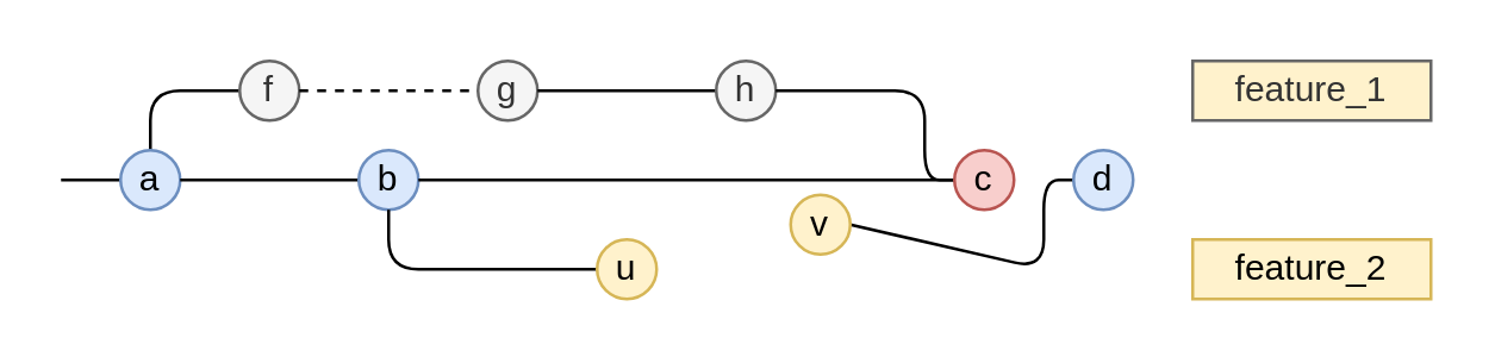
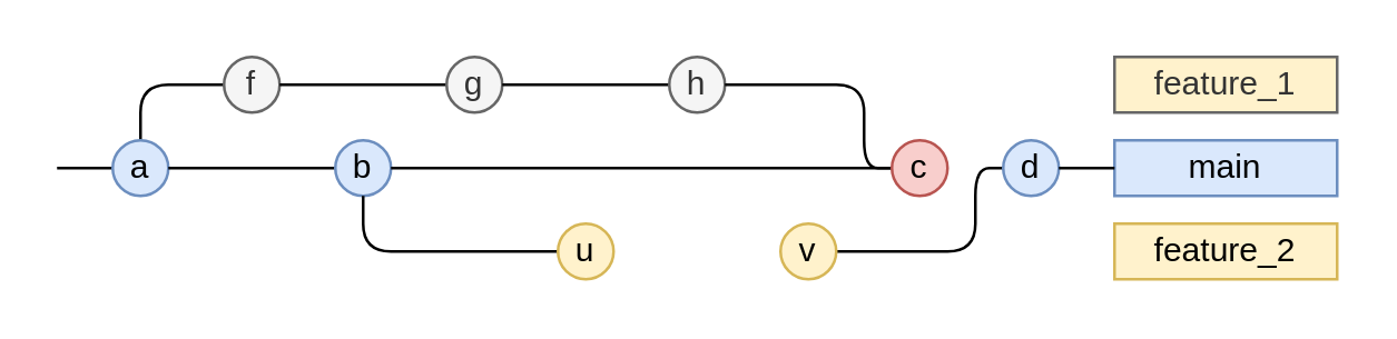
  <mxCell id="0" />
  <mxCell id="1" parent="0" />
  <mxCell id="2" value="feature_1" style="rounded=0;whiteSpace=wrap;html=1;fillColor=#fff2cc;strokeColor=#666666;fontColor=#333333;" parent="1" vertex="1"><mxGeometry x="400" y="20" width="80" height="20" as="geometry" /></mxCell>
  <mxCell id="3" value="" style="endArrow=none;html=1;rounded=1;exitX=0.5;exitY=0;exitDx=0;exitDy=0;entryX=0;entryY=0.5;entryDx=0;entryDy=0;" edge="1" parent="1" source="11" target="4"><mxGeometry width="50" height="50" relative="1" as="geometry"><mxPoint x="50" y="70" as="sourcePoint" /><mxPoint x="80" y="30" as="targetPoint" /><Array as="points"><mxPoint x="50" y="30" /></Array></mxGeometry></mxCell>
  <mxCell id="4" value="f" style="ellipse;whiteSpace=wrap;html=1;fillColor=#f5f5f5;strokeColor=#666666;fontColor=#333333;" vertex="1" parent="1"><mxGeometry x="80" y="20" width="20" height="20" as="geometry" /></mxCell>
- <mxCell id="5" value="" style="endArrow=none;html=1;rounded=1;exitX=1;exitY=0.5;exitDx=0;exitDy=0;entryX=0;entryY=0.5;entryDx=0;entryDy=0;dashed=1;" edge="1" parent="1" source="4" target="6"><mxGeometry width="50" height="50" relative="1" as="geometry"><mxPoint x="100" y="30" as="sourcePoint" /><mxPoint x="160" y="30" as="targetPoint" /></mxGeometry></mxCell>
+ <mxCell id="5" value="" style="endArrow=none;html=1;rounded=1;exitX=1;exitY=0.5;exitDx=0;exitDy=0;entryX=0;entryY=0.5;entryDx=0;entryDy=0;" edge="1" parent="1" source="4" target="6"><mxGeometry width="50" height="50" relative="1" as="geometry"><mxPoint x="100" y="30" as="sourcePoint" /><mxPoint x="160" y="30" as="targetPoint" /></mxGeometry></mxCell>
  <mxCell id="6" value="g" style="ellipse;whiteSpace=wrap;html=1;fillColor=#f5f5f5;strokeColor=#666666;fontColor=#333333;" vertex="1" parent="1"><mxGeometry x="160" y="20" width="20" height="20" as="geometry" /></mxCell>
  <mxCell id="7" value="" style="endArrow=none;html=1;rounded=1;exitX=1;exitY=0.5;exitDx=0;exitDy=0;entryX=0;entryY=0.5;entryDx=0;entryDy=0;" edge="1" parent="1" source="6" target="8"><mxGeometry width="50" height="50" relative="1" as="geometry"><mxPoint x="180" y="30" as="sourcePoint" /><mxPoint x="240" y="30" as="targetPoint" /></mxGeometry></mxCell>
  <mxCell id="8" value="h" style="ellipse;whiteSpace=wrap;html=1;fillColor=#f5f5f5;strokeColor=#666666;fontColor=#333333;" vertex="1" parent="1"><mxGeometry x="240" y="20" width="20" height="20" as="geometry" /></mxCell>
+ <mxCell id="9" value="main" style="rounded=0;whiteSpace=wrap;html=1;fillColor=#dae8fc;strokeColor=#6c8ebf;" parent="1" vertex="1"><mxGeometry x="400" y="50" width="80" height="20" as="geometry" /></mxCell>
  <mxCell id="10" value="" style="endArrow=none;html=1;rounded=1;entryX=0;entryY=0.5;entryDx=0;entryDy=0;" edge="1" parent="1" target="11"><mxGeometry width="50" height="50" relative="1" as="geometry"><mxPoint x="20" y="60" as="sourcePoint" /><mxPoint x="40" y="60" as="targetPoint" /></mxGeometry></mxCell>
  <mxCell id="11" value="a" style="ellipse;whiteSpace=wrap;html=1;fillColor=#dae8fc;strokeColor=#6c8ebf;" vertex="1" parent="1"><mxGeometry x="40" y="50" width="20" height="20" as="geometry" /></mxCell>
  <mxCell id="12" value="" style="endArrow=none;html=1;rounded=1;exitX=1;exitY=0.5;exitDx=0;exitDy=0;entryX=0;entryY=0.5;entryDx=0;entryDy=0;" edge="1" parent="1" source="11" target="13"><mxGeometry width="50" height="50" relative="1" as="geometry"><mxPoint x="60" y="60" as="sourcePoint" /><mxPoint x="120" y="60" as="targetPoint" /></mxGeometry></mxCell>
  <mxCell id="13" value="b" style="ellipse;whiteSpace=wrap;html=1;fillColor=#dae8fc;strokeColor=#6c8ebf;" vertex="1" parent="1"><mxGeometry x="120" y="50" width="20" height="20" as="geometry" /></mxCell>
  <mxCell id="14" value="" style="endArrow=none;html=1;rounded=1;exitX=1;exitY=0.5;exitDx=0;exitDy=0;entryX=0;entryY=0.5;entryDx=0;entryDy=0;" edge="1" parent="1" source="8" target="16"><mxGeometry width="50" height="50" relative="1" as="geometry"><mxPoint x="260" y="30" as="sourcePoint" /><mxPoint x="320" y="60" as="targetPoint" /><Array as="points"><mxPoint x="310" y="30" /><mxPoint x="310" y="60" /></Array></mxGeometry></mxCell>
  <mxCell id="15" value="" style="endArrow=none;html=1;rounded=1;exitX=1;exitY=0.5;exitDx=0;exitDy=0;entryX=0;entryY=0.5;entryDx=0;entryDy=0;" edge="1" parent="1" source="13" target="16"><mxGeometry width="50" height="50" relative="1" as="geometry"><mxPoint x="140" y="60" as="sourcePoint" /><mxPoint x="320" y="60" as="targetPoint" /></mxGeometry></mxCell>
  <mxCell id="16" value="c" style="ellipse;whiteSpace=wrap;html=1;fillColor=#f8cecc;strokeColor=#b85450;" vertex="1" parent="1"><mxGeometry x="320" y="50" width="20" height="20" as="geometry" /></mxCell>
  <mxCell id="17" value="" style="endArrow=none;html=1;rounded=1;exitX=1;exitY=0.5;exitDx=0;exitDy=0;entryX=0;entryY=0.5;entryDx=0;entryDy=0;" edge="1" parent="1" source="23" target="18"><mxGeometry width="50" height="50" relative="1" as="geometry"><mxPoint x="300" y="90" as="sourcePoint" /><mxPoint x="360" y="60" as="targetPoint" /><Array as="points"><mxPoint x="350" y="90" /><mxPoint x="350" y="60" /></Array></mxGeometry></mxCell>
  <mxCell id="18" value="d" style="ellipse;whiteSpace=wrap;html=1;fillColor=#dae8fc;strokeColor=#6c8ebf;" vertex="1" parent="1"><mxGeometry x="360" y="50" width="20" height="20" as="geometry" /></mxCell>
+ <mxCell id="19" value="" style="endArrow=none;html=1;rounded=1;exitX=1;exitY=0.5;exitDx=0;exitDy=0;entryX=0;entryY=0.5;entryDx=0;entryDy=0;" edge="1" parent="1" source="18" target="9"><mxGeometry width="50" height="50" relative="1" as="geometry"><mxPoint x="380" y="60" as="sourcePoint" /><mxPoint x="400" y="60" as="targetPoint" /></mxGeometry></mxCell>
  <mxCell id="20" value="feature_2" style="rounded=0;whiteSpace=wrap;html=1;fillColor=#fff2cc;strokeColor=#d6b656;" parent="1" vertex="1"><mxGeometry x="400" y="80" width="80" height="20" as="geometry" /></mxCell>
  <mxCell id="21" value="" style="endArrow=none;html=1;rounded=1;exitX=0.5;exitY=1;exitDx=0;exitDy=0;entryX=0;entryY=0.5;entryDx=0;entryDy=0;" edge="1" parent="1" source="13" target="22"><mxGeometry width="50" height="50" relative="1" as="geometry"><mxPoint x="130" y="50" as="sourcePoint" /><mxPoint x="200" y="90" as="targetPoint" /><Array as="points"><mxPoint x="130" y="90" /></Array></mxGeometry></mxCell>
  <mxCell id="22" value="u" style="ellipse;whiteSpace=wrap;html=1;fillColor=#fff2cc;strokeColor=#d6b656;" vertex="1" parent="1"><mxGeometry x="200" y="80" width="20" height="20" as="geometry" /></mxCell>
- <mxCell id="23" value="v" style="ellipse;whiteSpace=wrap;html=1;fillColor=#fff2cc;strokeColor=#d6b656;" vertex="1" parent="1"><mxGeometry x="265" y="65" width="20" height="20" as="geometry" /></mxCell>
+ <mxCell id="23" value="v" style="ellipse;whiteSpace=wrap;html=1;fillColor=#fff2cc;strokeColor=#d6b656;" vertex="1" parent="1"><mxGeometry x="280" y="80" width="20" height="20" as="geometry" /></mxCell>
